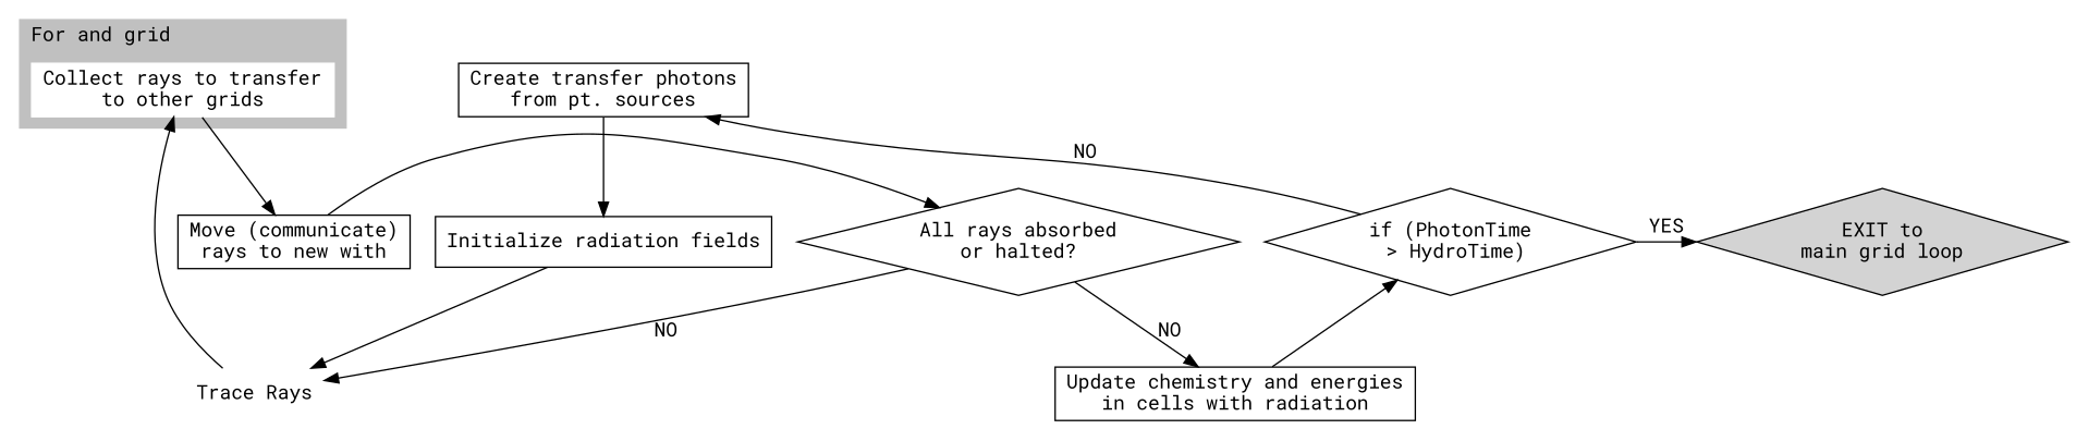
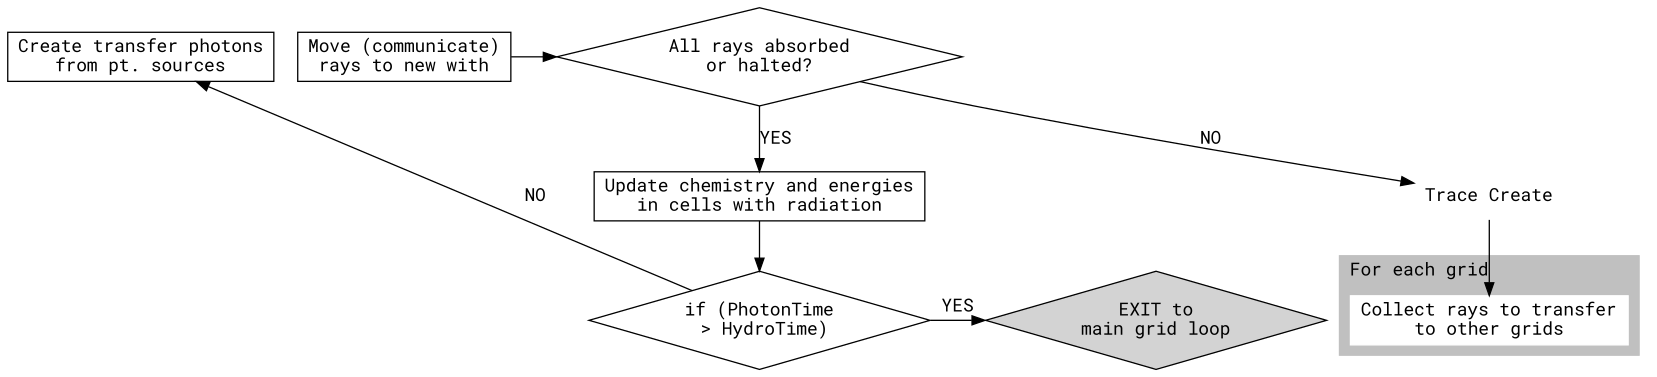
  digraph {
    fontname="Roboto Mono"
    splines=true
    node [fontname="Roboto Mono" shape=box]
    edge [fontname="Roboto Mono"]
    n1 [label="Create transfer photons\nfrom pt. sources"]
    n2 [label="Move (communicate)\nrays to new with"]
    n3 [label="All rays absorbed\nor halted?" shape=diamond]
-   n4 [color=white label="Trace Rays" style=filled]
+   n4 [color=white label="Trace Create" style=filled]
    n5 [label="Update chemistry and energies\nin cells with radiation"]
-   n6 [label="Initialize radiation fields"]
    n7 [label="if (PhotonTime\n > HydroTime)" shape=diamond]
    n8 [label="EXIT to\nmain grid loop" shape=diamond style=filled]
    n9 [color=white label="Collect rays to transfer\nto other grids" style=filled]
    Invis0 [style=invisible shape=""]
    subgraph sub_1 {
      rank=min
      n1
    }
    subgraph sub_2 {
      rank=same
      n2
      n3
    }
    subgraph sub_3 {
      rank=same
      n4
      n5
    }
    subgraph sub_4 {
      rank=same
-     n6
      n7
      n8
    }
    subgraph cluster_5 {
      color=grey
-     label="For and grid"
+     label="For each grid"
      labeljust=l
      style=filled
      n9
    }
-   n1 -> n6
    n2 -> n3
    n3 -> n4 [label=NO weight=0]
-   n3 -> n5 [label=NO]
+   n3 -> n5 [label=YES]
    n4 -> n9
    n5 -> n7
-   n6 -> n4
    n7 -> n1 [label=NO weight=0]
    n7 -> n8 [label=YES]
-   n9 -> n2
  }
